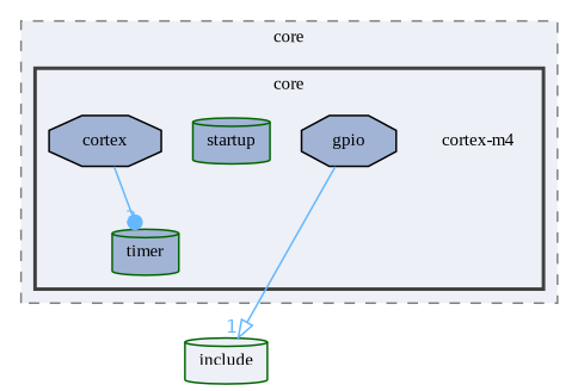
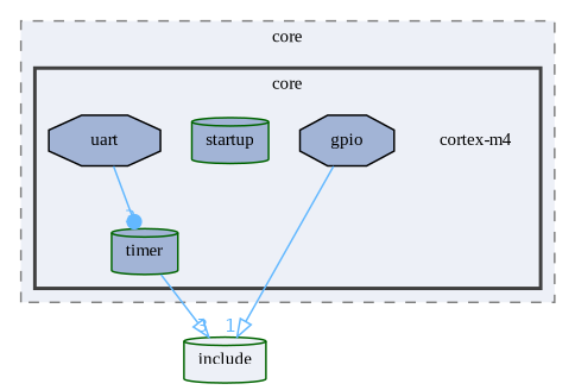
  digraph {
    compound=true
    fontname="Liberation Serif"
    node [color=darkgreen fontname="Liberation Serif" fontsize=10 shape=cylinder fillcolor="#a2b4d6" style=filled]
    edge [arrowhead=onormal color=steelblue1 fontcolor=steelblue1 fontname="Liberation Serif" fontsize=10 headlabel=3 labeldistance=1.5 labelfontname=Helvetica labelfontsize=10]
    n1 [color=purple height=0.2 label="cortex-m4" shape=plaintext width=0.4 fillcolor="" style=""]
    n2 [color=black height=0.2 label=gpio shape=octagon width=0.4]
    n3 [height=0.2 label=startup width=0.4]
    n4 [height=0.2 label=timer width=0.4]
-   n5 [color=black height=0.2 label=cortex shape=octagon width=0.4]
+   n5 [color=black height=0.2 label=uart shape=octagon width=0.4]
    n6 [fillcolor="#edf0f7" height=0.2 label=include width=0.4]
    subgraph cluster_1 {
      bgcolor="#edf0f7"
      fontsize=10
      label=core
      pencolor=grey50
      style="filled,dashed"
      subgraph cluster_2 {
        bgcolor="#edf0f7"
        fontsize=10
        label=core
        pencolor=grey25
        style="filled,bold"
        n1
        n2
        n3
        n4
        n5
      }
    }
    n2 -> n6 [headlabel=1]
+   n4 -> n6
    n5 -> n4 [arrowhead=dot]
  }
